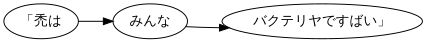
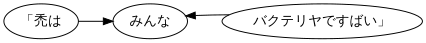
  digraph {
    fontname="DejaVu Serif"
    rankdir=LR
    node [fontname="DejaVu Serif"]
    edge [fontname="DejaVu Serif"]
    n1 [label="「禿は"]
    n2 [label="みんな"]
    n3 [label="バクテリヤですばい」"]
    n1 -> n2
-   n2 -> n3
+   n3 -> n2
  }
